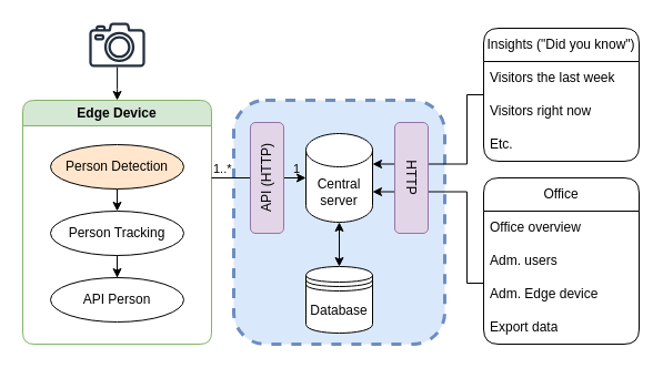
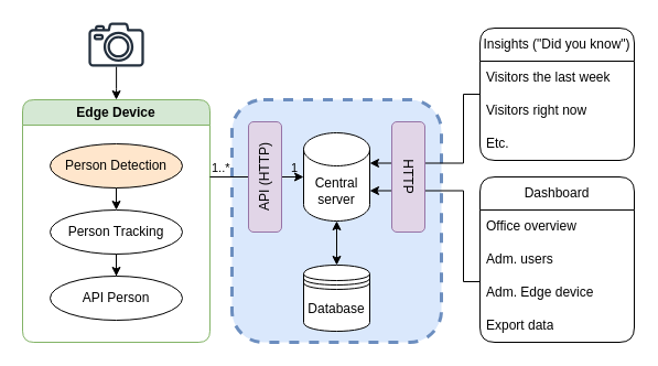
  <mxCell id="0" />
  <mxCell id="1" parent="0" />
  <mxCell id="2" value="" style="rounded=1;whiteSpace=wrap;html=1;strokeWidth=3;perimeterSpacing=0;shadow=0;glass=0;dashed=1;fillColor=#dae8fc;strokeColor=#6c8ebf;" vertex="1" parent="1"><mxGeometry x="210" y="90" width="190" height="220" as="geometry" /></mxCell>
  <mxCell id="3" style="edgeStyle=orthogonalEdgeStyle;rounded=0;orthogonalLoop=1;jettySize=auto;html=1;entryX=0.5;entryY=0;entryDx=0;entryDy=0;startArrow=classic;startFill=1;" edge="1" parent="1" source="4" target="5"><mxGeometry relative="1" as="geometry" /></mxCell>
  <mxCell id="4" value="Central server" style="shape=cylinder3;whiteSpace=wrap;html=1;boundedLbl=1;backgroundOutline=1;size=15;" vertex="1" parent="1"><mxGeometry x="275" y="120" width="60" height="80" as="geometry" /></mxCell>
  <mxCell id="5" value="Database" style="shape=datastore;whiteSpace=wrap;html=1;" vertex="1" parent="1"><mxGeometry x="275" y="240" width="60" height="60" as="geometry" /></mxCell>
  <mxCell id="6" value="Edge Device" style="swimlane;whiteSpace=wrap;html=1;rounded=1;fillColor=#d5e8d4;strokeColor=#82b366;" vertex="1" parent="1"><mxGeometry x="20" y="90" width="170" height="220" as="geometry" /></mxCell>
  <mxCell id="7" style="edgeStyle=orthogonalEdgeStyle;rounded=0;orthogonalLoop=1;jettySize=auto;html=1;exitX=0.5;exitY=1;exitDx=0;exitDy=0;entryX=0.5;entryY=0;entryDx=0;entryDy=0;" edge="1" parent="6" source="8" target="10"><mxGeometry relative="1" as="geometry" /></mxCell>
  <mxCell id="8" value="Person Detection" style="ellipse;whiteSpace=wrap;html=1;fillColor=#ffe6cc;" vertex="1" parent="6"><mxGeometry x="25" y="40" width="120" height="40" as="geometry" /></mxCell>
  <mxCell id="9" value="" style="edgeStyle=orthogonalEdgeStyle;rounded=0;orthogonalLoop=1;jettySize=auto;html=1;" edge="1" parent="6" source="10" target="11"><mxGeometry relative="1" as="geometry" /></mxCell>
  <mxCell id="10" value="&lt;div&gt;Person Tracking&lt;/div&gt;" style="ellipse;whiteSpace=wrap;html=1;" vertex="1" parent="6"><mxGeometry x="25" y="100" width="120" height="40" as="geometry" /></mxCell>
  <mxCell id="11" value="API Person" style="ellipse;whiteSpace=wrap;html=1;" vertex="1" parent="6"><mxGeometry x="25" y="160" width="120" height="40" as="geometry" /></mxCell>
  <mxCell id="12" style="edgeStyle=orthogonalEdgeStyle;rounded=0;orthogonalLoop=1;jettySize=auto;html=1;entryX=0.5;entryY=0;entryDx=0;entryDy=0;" edge="1" parent="1" source="13" target="6"><mxGeometry relative="1" as="geometry" /></mxCell>
  <mxCell id="13" value="" style="sketch=0;outlineConnect=0;fontColor=#232F3E;gradientColor=none;fillColor=#232F3D;strokeColor=none;dashed=0;verticalLabelPosition=bottom;verticalAlign=top;align=center;html=1;fontSize=12;fontStyle=0;aspect=fixed;pointerEvents=1;shape=mxgraph.aws4.camera2;" vertex="1" parent="1"><mxGeometry x="79.84" y="20" width="50.32" height="40" as="geometry" /></mxCell>
  <mxCell id="14" value="Insights (&quot;Did you know&quot;)" style="swimlane;fontStyle=0;childLayout=stackLayout;horizontal=1;startSize=30;horizontalStack=0;resizeParent=1;resizeParentMax=0;resizeLast=0;collapsible=1;marginBottom=0;whiteSpace=wrap;html=1;rounded=1;" vertex="1" parent="1"><mxGeometry x="435" y="25" width="140" height="120" as="geometry" /></mxCell>
  <mxCell id="15" value="Visitors the last week" style="text;strokeColor=none;fillColor=none;align=left;verticalAlign=middle;spacingLeft=4;spacingRight=4;overflow=hidden;points=[[0,0.5],[1,0.5]];portConstraint=eastwest;rotatable=0;whiteSpace=wrap;html=1;" vertex="1" parent="14"><mxGeometry y="30" width="140" height="30" as="geometry" /></mxCell>
  <mxCell id="16" value="Visitors right now" style="text;strokeColor=none;fillColor=none;align=left;verticalAlign=middle;spacingLeft=4;spacingRight=4;overflow=hidden;points=[[0,0.5],[1,0.5]];portConstraint=eastwest;rotatable=0;whiteSpace=wrap;html=1;" vertex="1" parent="14"><mxGeometry y="60" width="140" height="30" as="geometry" /></mxCell>
  <mxCell id="17" value="Etc." style="text;strokeColor=none;fillColor=none;align=left;verticalAlign=middle;spacingLeft=4;spacingRight=4;overflow=hidden;points=[[0,0.5],[1,0.5]];portConstraint=eastwest;rotatable=0;whiteSpace=wrap;html=1;" vertex="1" parent="14"><mxGeometry y="90" width="140" height="30" as="geometry" /></mxCell>
- <mxCell id="18" value="Office" style="swimlane;fontStyle=0;childLayout=stackLayout;horizontal=1;startSize=30;horizontalStack=0;resizeParent=1;resizeParentMax=0;resizeLast=0;collapsible=1;marginBottom=0;whiteSpace=wrap;html=1;rounded=1;" vertex="1" parent="1"><mxGeometry x="435" y="160" width="140" height="150" as="geometry" /></mxCell>
+ <mxCell id="18" value="Dashboard" style="swimlane;fontStyle=0;childLayout=stackLayout;horizontal=1;startSize=30;horizontalStack=0;resizeParent=1;resizeParentMax=0;resizeLast=0;collapsible=1;marginBottom=0;whiteSpace=wrap;html=1;rounded=1;" vertex="1" parent="1"><mxGeometry x="435" y="160" width="140" height="150" as="geometry" /></mxCell>
  <mxCell id="19" value="Office overview" style="text;strokeColor=none;fillColor=none;align=left;verticalAlign=middle;spacingLeft=4;spacingRight=4;overflow=hidden;points=[[0,0.5],[1,0.5]];portConstraint=eastwest;rotatable=0;whiteSpace=wrap;html=1;" vertex="1" parent="18"><mxGeometry y="30" width="140" height="30" as="geometry" /></mxCell>
  <mxCell id="20" value="Adm. users" style="text;strokeColor=none;fillColor=none;align=left;verticalAlign=middle;spacingLeft=4;spacingRight=4;overflow=hidden;points=[[0,0.5],[1,0.5]];portConstraint=eastwest;rotatable=0;whiteSpace=wrap;html=1;" vertex="1" parent="18"><mxGeometry y="60" width="140" height="30" as="geometry" /></mxCell>
  <mxCell id="21" value="&lt;div&gt;Adm. Edge device&lt;/div&gt;" style="text;strokeColor=none;fillColor=none;align=left;verticalAlign=middle;spacingLeft=4;spacingRight=4;overflow=hidden;points=[[0,0.5],[1,0.5]];portConstraint=eastwest;rotatable=0;whiteSpace=wrap;html=1;" vertex="1" parent="18"><mxGeometry y="90" width="140" height="30" as="geometry" /></mxCell>
  <mxCell id="22" value="Export data" style="text;strokeColor=none;fillColor=none;align=left;verticalAlign=middle;spacingLeft=4;spacingRight=4;overflow=hidden;points=[[0,0.5],[1,0.5]];portConstraint=eastwest;rotatable=0;whiteSpace=wrap;html=1;" vertex="1" parent="18"><mxGeometry y="120" width="140" height="30" as="geometry" /></mxCell>
  <mxCell id="23" style="edgeStyle=orthogonalEdgeStyle;rounded=0;orthogonalLoop=1;jettySize=auto;html=1;entryX=1;entryY=0;entryDx=0;entryDy=52.5;entryPerimeter=0;" edge="1" parent="1" source="18" target="4"><mxGeometry relative="1" as="geometry"><Array as="points"><mxPoint x="420" y="255" /><mxPoint x="420" y="173" /></Array></mxGeometry></mxCell>
  <mxCell id="24" style="edgeStyle=orthogonalEdgeStyle;rounded=0;orthogonalLoop=1;jettySize=auto;html=1;entryX=1;entryY=0;entryDx=0;entryDy=27.5;entryPerimeter=0;" edge="1" parent="1" source="14" target="4"><mxGeometry relative="1" as="geometry"><Array as="points"><mxPoint x="420" y="85" /><mxPoint x="420" y="148" /></Array></mxGeometry></mxCell>
  <mxCell id="25" value="HTTP" style="rounded=1;whiteSpace=wrap;html=1;rotation=90;fillColor=#e1d5e7;strokeColor=#9673a6;" vertex="1" parent="1"><mxGeometry x="320" y="145" width="100" height="30" as="geometry" /></mxCell>
  <mxCell id="26" value="" style="endArrow=classic;html=1;rounded=0;entryX=0;entryY=0.5;entryDx=0;entryDy=0;entryPerimeter=0;" edge="1" parent="1" target="4"><mxGeometry relative="1" as="geometry"><mxPoint x="190" y="160" as="sourcePoint" /><mxPoint x="290" y="240" as="targetPoint" /></mxGeometry></mxCell>
  <mxCell id="27" value="1..*" style="edgeLabel;resizable=0;html=1;;align=left;verticalAlign=bottom;" connectable="0" vertex="1" parent="26"><mxGeometry x="-1" relative="1" as="geometry" /></mxCell>
  <mxCell id="28" value="1" style="edgeLabel;resizable=0;html=1;;align=right;verticalAlign=bottom;labelBackgroundColor=none;" connectable="0" vertex="1" parent="26"><mxGeometry x="1" relative="1" as="geometry"><mxPoint x="-5" as="offset" /></mxGeometry></mxCell>
  <mxCell id="29" value="API (HTTP)" style="rounded=1;whiteSpace=wrap;html=1;rotation=-90;fillColor=#e1d5e7;strokeColor=#9673a6;" vertex="1" parent="1"><mxGeometry x="190" y="145" width="100" height="30" as="geometry" /></mxCell>
